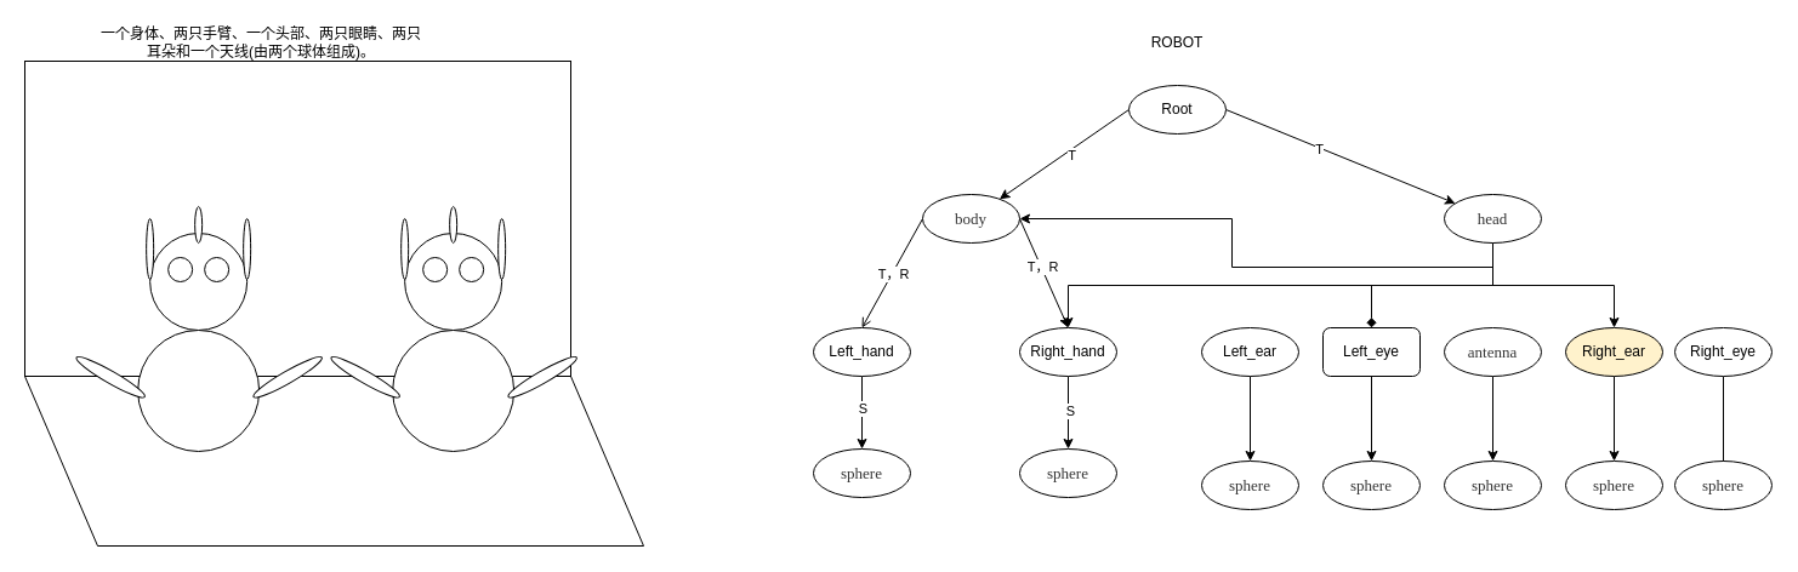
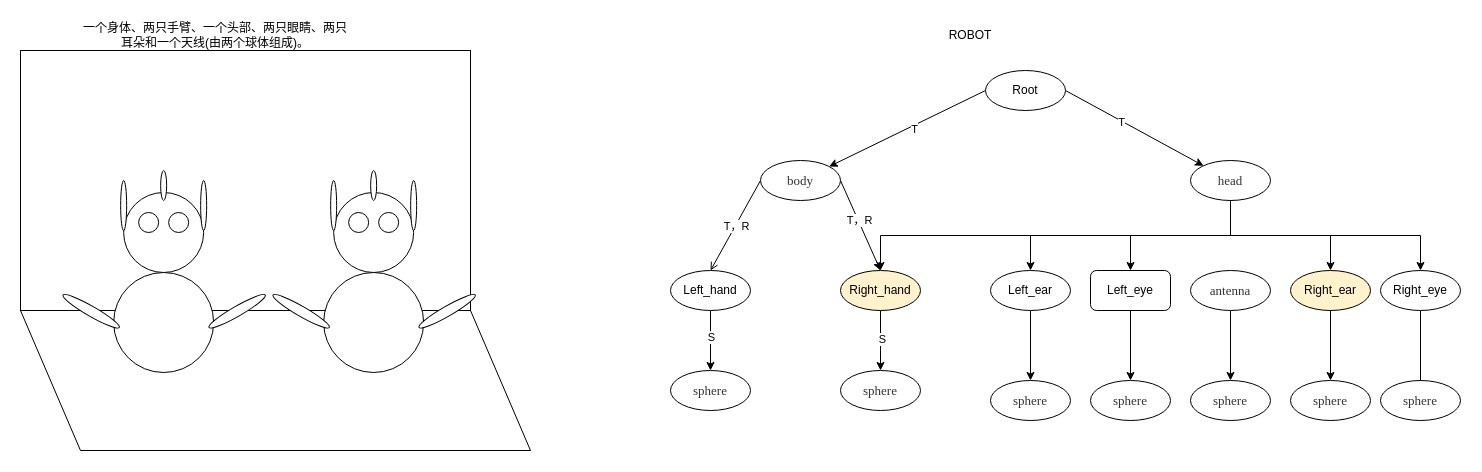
  <mxCell id="0" />
  <mxCell id="1" parent="0" />
  <mxCell id="2" value="" style="rounded=0;whiteSpace=wrap;html=1;" vertex="1" parent="1"><mxGeometry x="20" y="50" width="450" height="260" as="geometry" /></mxCell>
  <mxCell id="3" value="一个身体、两只手臂、一个头部、两只眼睛、两只耳朵和一个天线(由两个球体组成)。" style="text;html=1;strokeColor=none;fillColor=none;align=center;verticalAlign=middle;whiteSpace=wrap;rounded=0;" parent="1" vertex="1"><mxGeometry x="80" y="20" width="270" height="30" as="geometry" /></mxCell>
  <mxCell id="4" style="rounded=0;orthogonalLoop=1;jettySize=auto;html=1;exitX=0;exitY=0.5;exitDx=0;exitDy=0;" edge="1" parent="1" source="8" target="52"><mxGeometry relative="1" as="geometry" /></mxCell>
  <mxCell id="5" value="T" style="edgeLabel;html=1;align=center;verticalAlign=middle;resizable=0;points=[];" vertex="1" connectable="0" parent="4"><mxGeometry x="-0.061" y="3" relative="1" as="geometry"><mxPoint x="1" as="offset" /></mxGeometry></mxCell>
  <mxCell id="6" style="rounded=0;orthogonalLoop=1;jettySize=auto;html=1;exitX=1;exitY=0.5;exitDx=0;exitDy=0;" edge="1" parent="1" source="8" target="58"><mxGeometry relative="1" as="geometry" /></mxCell>
  <mxCell id="7" value="T" style="edgeLabel;html=1;align=center;verticalAlign=middle;resizable=0;points=[];" vertex="1" connectable="0" parent="6"><mxGeometry x="-0.188" y="-1" relative="1" as="geometry"><mxPoint as="offset" /></mxGeometry></mxCell>
- <mxCell id="8" value="Root" style="ellipse;whiteSpace=wrap;html=1;" parent="1" vertex="1"><mxGeometry x="930" y="70" width="80" height="40" as="geometry" /></mxCell>
+ <mxCell id="8" value="Root" style="ellipse;whiteSpace=wrap;html=1;" parent="1" vertex="1"><mxGeometry x="985" y="70" width="80" height="40" as="geometry" /></mxCell>
  <mxCell id="9" value="" style="endArrow=none;html=1;rounded=0;exitX=0;exitY=1;exitDx=0;exitDy=0;" edge="1" parent="1" source="2"><mxGeometry width="50" height="50" relative="1" as="geometry"><mxPoint x="200" y="440" as="sourcePoint" /><mxPoint x="80" y="450" as="targetPoint" /></mxGeometry></mxCell>
  <mxCell id="10" value="" style="endArrow=none;html=1;rounded=0;exitX=0;exitY=1;exitDx=0;exitDy=0;" edge="1" parent="1"><mxGeometry width="50" height="50" relative="1" as="geometry"><mxPoint x="470" y="310" as="sourcePoint" /><mxPoint x="530" y="450" as="targetPoint" /></mxGeometry></mxCell>
  <mxCell id="11" value="" style="endArrow=none;html=1;rounded=0;" edge="1" parent="1"><mxGeometry width="50" height="50" relative="1" as="geometry"><mxPoint x="80" y="450" as="sourcePoint" /><mxPoint x="530" y="450" as="targetPoint" /></mxGeometry></mxCell>
  <mxCell id="12" value="" style="group" vertex="1" connectable="0" parent="1"><mxGeometry x="60.004" y="170" width="438.146" height="231" as="geometry" /></mxCell>
  <mxCell id="13" value="" style="ellipse;whiteSpace=wrap;html=1;aspect=fixed;" parent="12" vertex="1"><mxGeometry x="63.146" y="22" width="80" height="80" as="geometry" /></mxCell>
  <mxCell id="14" value="" style="ellipse;whiteSpace=wrap;html=1;aspect=fixed;" parent="12" vertex="1"><mxGeometry x="53.146" y="102" width="100" height="100" as="geometry" /></mxCell>
  <mxCell id="15" value="" style="ellipse;whiteSpace=wrap;html=1;rotation=-30;" parent="12" vertex="1"><mxGeometry x="144.146" y="135.75" width="65" height="10" as="geometry" /></mxCell>
  <mxCell id="16" value="" style="ellipse;whiteSpace=wrap;html=1;rotation=30;" parent="12" vertex="1"><mxGeometry x="-1.854" y="135.75" width="65" height="10" as="geometry" /></mxCell>
  <mxCell id="17" value="" style="ellipse;whiteSpace=wrap;html=1;aspect=fixed;" parent="12" vertex="1"><mxGeometry x="78.146" y="42" width="20" height="20" as="geometry" /></mxCell>
  <mxCell id="18" value="" style="ellipse;whiteSpace=wrap;html=1;aspect=fixed;" parent="12" vertex="1"><mxGeometry x="108.146" y="42" width="20" height="20" as="geometry" /></mxCell>
  <mxCell id="19" value="" style="ellipse;whiteSpace=wrap;html=1;rotation=-90;" parent="12" vertex="1"><mxGeometry x="38.146" y="32" width="50" height="6" as="geometry" /></mxCell>
  <mxCell id="20" value="" style="ellipse;whiteSpace=wrap;html=1;rotation=-90;" parent="12" vertex="1"><mxGeometry x="118.146" y="32" width="50" height="6" as="geometry" /></mxCell>
  <mxCell id="21" value="" style="ellipse;whiteSpace=wrap;html=1;rotation=-90;" parent="12" vertex="1"><mxGeometry x="88.146" y="12" width="30" height="6" as="geometry" /></mxCell>
  <mxCell id="22" value="" style="ellipse;whiteSpace=wrap;html=1;aspect=fixed;" vertex="1" parent="12"><mxGeometry x="273.146" y="22" width="80" height="80" as="geometry" /></mxCell>
  <mxCell id="23" value="" style="ellipse;whiteSpace=wrap;html=1;aspect=fixed;" vertex="1" parent="12"><mxGeometry x="263.146" y="102" width="100" height="100" as="geometry" /></mxCell>
  <mxCell id="24" value="" style="ellipse;whiteSpace=wrap;html=1;rotation=-30;" vertex="1" parent="12"><mxGeometry x="354.146" y="135.75" width="65" height="10" as="geometry" /></mxCell>
  <mxCell id="25" value="" style="ellipse;whiteSpace=wrap;html=1;rotation=30;" vertex="1" parent="12"><mxGeometry x="208.146" y="135.75" width="65" height="10" as="geometry" /></mxCell>
  <mxCell id="26" value="" style="ellipse;whiteSpace=wrap;html=1;aspect=fixed;" vertex="1" parent="12"><mxGeometry x="288.146" y="42" width="20" height="20" as="geometry" /></mxCell>
  <mxCell id="27" value="" style="ellipse;whiteSpace=wrap;html=1;aspect=fixed;" vertex="1" parent="12"><mxGeometry x="318.146" y="42" width="20" height="20" as="geometry" /></mxCell>
  <mxCell id="28" value="" style="ellipse;whiteSpace=wrap;html=1;rotation=-90;" vertex="1" parent="12"><mxGeometry x="248.146" y="32" width="50" height="6" as="geometry" /></mxCell>
  <mxCell id="29" value="" style="ellipse;whiteSpace=wrap;html=1;rotation=-90;" vertex="1" parent="12"><mxGeometry x="328.146" y="32" width="50" height="6" as="geometry" /></mxCell>
  <mxCell id="30" value="" style="ellipse;whiteSpace=wrap;html=1;rotation=-90;" vertex="1" parent="12"><mxGeometry x="298.146" y="12" width="30" height="6" as="geometry" /></mxCell>
  <mxCell id="31" value="ROBOT" style="text;html=1;strokeColor=none;fillColor=none;align=center;verticalAlign=middle;whiteSpace=wrap;rounded=0;" vertex="1" parent="1"><mxGeometry x="940" y="20" width="60" height="30" as="geometry" /></mxCell>
  <mxCell id="32" style="edgeStyle=orthogonalEdgeStyle;rounded=0;orthogonalLoop=1;jettySize=auto;html=1;exitX=0.5;exitY=1;exitDx=0;exitDy=0;entryX=0.5;entryY=0;entryDx=0;entryDy=0;" edge="1" parent="1" source="34" target="65"><mxGeometry relative="1" as="geometry" /></mxCell>
  <mxCell id="33" value="S" style="edgeLabel;html=1;align=center;verticalAlign=middle;resizable=0;points=[];" vertex="1" connectable="0" parent="32"><mxGeometry x="-0.144" relative="1" as="geometry"><mxPoint as="offset" /></mxGeometry></mxCell>
  <mxCell id="34" value="Left_hand" style="ellipse;whiteSpace=wrap;html=1;" vertex="1" parent="1"><mxGeometry x="670" y="270" width="80" height="40" as="geometry" /></mxCell>
  <mxCell id="35" style="rounded=0;orthogonalLoop=1;jettySize=auto;html=1;exitX=0.5;exitY=1;exitDx=0;exitDy=0;" edge="1" parent="1" source="37" target="64"><mxGeometry relative="1" as="geometry" /></mxCell>
  <mxCell id="36" value="S" style="edgeLabel;html=1;align=center;verticalAlign=middle;resizable=0;points=[];" vertex="1" connectable="0" parent="35"><mxGeometry x="-0.056" y="1" relative="1" as="geometry"><mxPoint as="offset" /></mxGeometry></mxCell>
- <mxCell id="37" value="Right_hand" style="ellipse;whiteSpace=wrap;html=1;" vertex="1" parent="1"><mxGeometry x="840" y="270" width="80" height="40" as="geometry" /></mxCell>
+ <mxCell id="37" value="Right_hand" style="ellipse;whiteSpace=wrap;html=1;fillColor=#fff2cc;" vertex="1" parent="1"><mxGeometry x="840" y="270" width="80" height="40" as="geometry" /></mxCell>
  <mxCell id="38" style="edgeStyle=orthogonalEdgeStyle;rounded=0;orthogonalLoop=1;jettySize=auto;html=1;exitX=0.5;exitY=1;exitDx=0;exitDy=0;entryX=0.5;entryY=0;entryDx=0;entryDy=0;" edge="1" parent="1" source="39" target="63"><mxGeometry relative="1" as="geometry" /></mxCell>
  <mxCell id="39" value="Left_ear" style="ellipse;whiteSpace=wrap;html=1;" vertex="1" parent="1"><mxGeometry x="990" y="270" width="80" height="40" as="geometry" /></mxCell>
  <mxCell id="40" style="edgeStyle=orthogonalEdgeStyle;rounded=0;orthogonalLoop=1;jettySize=auto;html=1;exitX=0.5;exitY=1;exitDx=0;exitDy=0;entryX=0.5;entryY=0;entryDx=0;entryDy=0;" edge="1" parent="1" source="41" target="60"><mxGeometry relative="1" as="geometry" /></mxCell>
  <mxCell id="41" value="Right_ear" style="ellipse;whiteSpace=wrap;html=1;fillColor=#fff2cc;" vertex="1" parent="1"><mxGeometry x="1290" y="270" width="80" height="40" as="geometry" /></mxCell>
  <mxCell id="42" style="edgeStyle=orthogonalEdgeStyle;rounded=0;orthogonalLoop=1;jettySize=auto;html=1;exitX=0.5;exitY=1;exitDx=0;exitDy=0;entryX=0.5;entryY=0;entryDx=0;entryDy=0;" edge="1" parent="1" source="43" target="62"><mxGeometry relative="1" as="geometry" /></mxCell>
  <mxCell id="43" value="Left_eye" style="whiteSpace=wrap;html=1;rounded=1;" vertex="1" parent="1"><mxGeometry x="1090" y="270" width="80" height="40" as="geometry" /></mxCell>
  <mxCell id="44" style="edgeStyle=orthogonalEdgeStyle;rounded=0;orthogonalLoop=1;jettySize=auto;html=1;exitX=0.5;exitY=1;exitDx=0;exitDy=0;" edge="1" parent="1" source="45" target="61"><mxGeometry relative="1" as="geometry" /></mxCell>
  <mxCell id="45" value="&lt;div style=&quot;text-align: left;&quot;&gt;&lt;div&gt;&lt;font face=&quot;MacDictSTHeiti&quot; color=&quot;#333333&quot;&gt;&lt;span style=&quot;font-size: 13px; caret-color: rgb(51, 51, 51);&quot;&gt;antenna&lt;/span&gt;&lt;/font&gt;&lt;/div&gt;&lt;/div&gt;" style="ellipse;whiteSpace=wrap;html=1;" vertex="1" parent="1"><mxGeometry x="1190" y="270" width="80" height="40" as="geometry" /></mxCell>
  <mxCell id="46" style="edgeStyle=orthogonalEdgeStyle;rounded=0;orthogonalLoop=1;jettySize=auto;html=1;exitX=0.5;exitY=1;exitDx=0;exitDy=0;entryX=0.5;entryY=0.25;entryDx=0;entryDy=0;entryPerimeter=0;" edge="1" parent="1" source="47" target="59"><mxGeometry relative="1" as="geometry" /></mxCell>
  <mxCell id="47" value="Right_eye" style="ellipse;whiteSpace=wrap;html=1;" vertex="1" parent="1"><mxGeometry x="1380" y="270" width="80" height="40" as="geometry" /></mxCell>
  <mxCell id="48" style="rounded=0;orthogonalLoop=1;jettySize=auto;html=1;exitX=0;exitY=0.5;exitDx=0;exitDy=0;entryX=0.5;entryY=0;entryDx=0;entryDy=0;endArrow=open;" edge="1" parent="1" source="52" target="34"><mxGeometry relative="1" as="geometry" /></mxCell>
  <mxCell id="49" value="T，R" style="edgeLabel;html=1;align=center;verticalAlign=middle;resizable=0;points=[];" vertex="1" connectable="0" parent="48"><mxGeometry x="-0.006" y="1" relative="1" as="geometry"><mxPoint x="-1" as="offset" /></mxGeometry></mxCell>
  <mxCell id="50" style="rounded=0;orthogonalLoop=1;jettySize=auto;html=1;exitX=1;exitY=0.5;exitDx=0;exitDy=0;entryX=0.5;entryY=0;entryDx=0;entryDy=0;" edge="1" parent="1" source="52" target="37"><mxGeometry relative="1" as="geometry" /></mxCell>
  <mxCell id="51" value="T，R" style="edgeLabel;html=1;align=center;verticalAlign=middle;resizable=0;points=[];" vertex="1" connectable="0" parent="50"><mxGeometry x="-0.113" y="1" relative="1" as="geometry"><mxPoint as="offset" /></mxGeometry></mxCell>
  <mxCell id="52" value="&lt;div style=&quot;text-align: left;&quot;&gt;&lt;font face=&quot;MacDictSTHeiti&quot; color=&quot;#333333&quot;&gt;&lt;span style=&quot;font-size: 13px; caret-color: rgb(51, 51, 51);&quot;&gt;body&lt;/span&gt;&lt;/font&gt;&lt;/div&gt;" style="ellipse;whiteSpace=wrap;html=1;" vertex="1" parent="1"><mxGeometry x="760" y="160" width="80" height="40" as="geometry" /></mxCell>
- <mxCell id="54" style="edgeStyle=orthogonalEdgeStyle;rounded=0;orthogonalLoop=1;jettySize=auto;html=1;exitX=0.5;exitY=1;exitDx=0;exitDy=0;entryX=0.5;entryY=0;entryDx=0;entryDy=0;endArrow=diamond;" edge="1" parent="1" source="58" target="43"><mxGeometry relative="1" as="geometry" /></mxCell>
+ <mxCell id="53" style="edgeStyle=orthogonalEdgeStyle;rounded=0;orthogonalLoop=1;jettySize=auto;html=1;exitX=0.5;exitY=1;exitDx=0;exitDy=0;" edge="1" parent="1" source="58" target="39"><mxGeometry relative="1" as="geometry" /></mxCell>
+ <mxCell id="54" style="edgeStyle=orthogonalEdgeStyle;rounded=0;orthogonalLoop=1;jettySize=auto;html=1;exitX=0.5;exitY=1;exitDx=0;exitDy=0;entryX=0.5;entryY=0;entryDx=0;entryDy=0;" edge="1" parent="1" source="58" target="43"><mxGeometry relative="1" as="geometry" /></mxCell>
  <mxCell id="55" style="edgeStyle=orthogonalEdgeStyle;rounded=0;orthogonalLoop=1;jettySize=auto;html=1;exitX=0.5;exitY=1;exitDx=0;exitDy=0;" edge="1" parent="1" source="58" target="37"><mxGeometry relative="1" as="geometry" /></mxCell>
  <mxCell id="56" style="edgeStyle=orthogonalEdgeStyle;rounded=0;orthogonalLoop=1;jettySize=auto;html=1;exitX=0.5;exitY=1;exitDx=0;exitDy=0;entryX=0.5;entryY=0;entryDx=0;entryDy=0;" edge="1" parent="1" source="58" target="41"><mxGeometry relative="1" as="geometry" /></mxCell>
- <mxCell id="57" style="edgeStyle=orthogonalEdgeStyle;rounded=0;orthogonalLoop=1;jettySize=auto;html=1;exitX=0.5;exitY=1;exitDx=0;exitDy=0;" edge="1" parent="1" source="58" target="52"><mxGeometry relative="1" as="geometry" /></mxCell>
+ <mxCell id="57" style="edgeStyle=orthogonalEdgeStyle;rounded=0;orthogonalLoop=1;jettySize=auto;html=1;exitX=0.5;exitY=1;exitDx=0;exitDy=0;entryX=0.5;entryY=0;entryDx=0;entryDy=0;" edge="1" parent="1" source="58" target="47"><mxGeometry relative="1" as="geometry" /></mxCell>
  <mxCell id="58" value="&lt;div style=&quot;text-align: left;&quot;&gt;&lt;div&gt;&lt;font face=&quot;MacDictSTHeiti&quot; color=&quot;#333333&quot;&gt;&lt;span style=&quot;font-size: 13px; caret-color: rgb(51, 51, 51);&quot;&gt;head&lt;/span&gt;&lt;/font&gt;&lt;/div&gt;&lt;/div&gt;" style="ellipse;whiteSpace=wrap;html=1;" vertex="1" parent="1"><mxGeometry x="1190" y="160" width="80" height="40" as="geometry" /></mxCell>
  <mxCell id="59" value="&lt;div style=&quot;text-align: left;&quot;&gt;&lt;div&gt;&lt;font face=&quot;MacDictSTHeiti&quot; color=&quot;#333333&quot;&gt;&lt;span style=&quot;font-size: 13px; caret-color: rgb(51, 51, 51);&quot;&gt;sphere&lt;/span&gt;&lt;/font&gt;&lt;/div&gt;&lt;/div&gt;" style="ellipse;whiteSpace=wrap;html=1;" vertex="1" parent="1"><mxGeometry x="1380" y="380" width="80" height="40" as="geometry" /></mxCell>
  <mxCell id="60" value="&lt;div style=&quot;text-align: left;&quot;&gt;&lt;div&gt;&lt;font face=&quot;MacDictSTHeiti&quot; color=&quot;#333333&quot;&gt;&lt;span style=&quot;font-size: 13px; caret-color: rgb(51, 51, 51);&quot;&gt;sphere&lt;/span&gt;&lt;/font&gt;&lt;/div&gt;&lt;/div&gt;" style="ellipse;whiteSpace=wrap;html=1;" vertex="1" parent="1"><mxGeometry x="1290" y="380" width="80" height="40" as="geometry" /></mxCell>
  <mxCell id="61" value="&lt;div style=&quot;text-align: left;&quot;&gt;&lt;div&gt;&lt;font face=&quot;MacDictSTHeiti&quot; color=&quot;#333333&quot;&gt;&lt;span style=&quot;font-size: 13px; caret-color: rgb(51, 51, 51);&quot;&gt;sphere&lt;/span&gt;&lt;/font&gt;&lt;/div&gt;&lt;/div&gt;" style="ellipse;whiteSpace=wrap;html=1;" vertex="1" parent="1"><mxGeometry x="1190" y="380" width="80" height="40" as="geometry" /></mxCell>
  <mxCell id="62" value="&lt;div style=&quot;text-align: left;&quot;&gt;&lt;div&gt;&lt;font face=&quot;MacDictSTHeiti&quot; color=&quot;#333333&quot;&gt;&lt;span style=&quot;font-size: 13px; caret-color: rgb(51, 51, 51);&quot;&gt;sphere&lt;/span&gt;&lt;/font&gt;&lt;/div&gt;&lt;/div&gt;" style="ellipse;whiteSpace=wrap;html=1;" vertex="1" parent="1"><mxGeometry x="1090" y="380" width="80" height="40" as="geometry" /></mxCell>
  <mxCell id="63" value="&lt;div style=&quot;text-align: left;&quot;&gt;&lt;div&gt;&lt;font face=&quot;MacDictSTHeiti&quot; color=&quot;#333333&quot;&gt;&lt;span style=&quot;font-size: 13px; caret-color: rgb(51, 51, 51);&quot;&gt;sphere&lt;/span&gt;&lt;/font&gt;&lt;/div&gt;&lt;/div&gt;" style="ellipse;whiteSpace=wrap;html=1;" vertex="1" parent="1"><mxGeometry x="990" y="380" width="80" height="40" as="geometry" /></mxCell>
  <mxCell id="64" value="&lt;div style=&quot;text-align: left;&quot;&gt;&lt;div&gt;&lt;font face=&quot;MacDictSTHeiti&quot; color=&quot;#333333&quot;&gt;&lt;span style=&quot;font-size: 13px; caret-color: rgb(51, 51, 51);&quot;&gt;sphere&lt;/span&gt;&lt;/font&gt;&lt;/div&gt;&lt;/div&gt;" style="ellipse;whiteSpace=wrap;html=1;" vertex="1" parent="1"><mxGeometry x="840" y="370" width="80" height="40" as="geometry" /></mxCell>
  <mxCell id="65" value="&lt;div style=&quot;text-align: left;&quot;&gt;&lt;div&gt;&lt;font face=&quot;MacDictSTHeiti&quot; color=&quot;#333333&quot;&gt;&lt;span style=&quot;font-size: 13px; caret-color: rgb(51, 51, 51);&quot;&gt;sphere&lt;/span&gt;&lt;/font&gt;&lt;/div&gt;&lt;/div&gt;" style="ellipse;whiteSpace=wrap;html=1;" vertex="1" parent="1"><mxGeometry x="670" y="370" width="80" height="40" as="geometry" /></mxCell>
